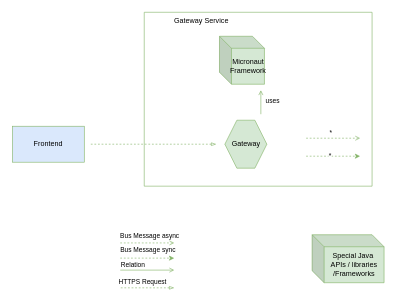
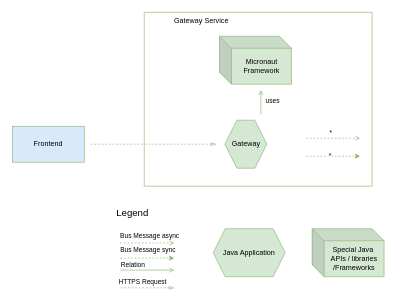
  <mxCell id="0" />
  <mxCell id="1" parent="0" />
  <mxCell id="2" value="" style="swimlane;startSize=0;fillColor=#d5e8d4;strokeColor=#82b366;" parent="1" vertex="1"><mxGeometry x="240" y="20" width="380" height="290" as="geometry" /></mxCell>
  <mxCell id="3" value="Gateway" style="shape=hexagon;perimeter=hexagonPerimeter2;whiteSpace=wrap;html=1;fixedSize=1;fillColor=#d5e8d4;strokeColor=#82b366;" parent="2" vertex="1"><mxGeometry x="134.5" y="180" width="70" height="80" as="geometry" /></mxCell>
- <mxCell id="4" value="Micronaut Framework" style="shape=cube;whiteSpace=wrap;html=1;boundedLbl=1;backgroundOutline=1;darkOpacity=0.05;darkOpacity2=0.1;fillColor=#d5e8d4;strokeColor=#82b366;" parent="2" vertex="1"><mxGeometry x="125.5" y="40" width="75" height="80" as="geometry" /></mxCell>
+ <mxCell id="4" value="Micronaut Framework" style="shape=cube;whiteSpace=wrap;html=1;boundedLbl=1;backgroundOutline=1;darkOpacity=0.05;darkOpacity2=0.1;fillColor=#d5e8d4;strokeColor=#82b366;" parent="2" vertex="1"><mxGeometry x="125.5" y="40" width="120" height="80" as="geometry" /></mxCell>
  <mxCell id="5" value="" style="endArrow=open;html=1;rounded=0;fillColor=#d5e8d4;strokeColor=#82b366;endFill=0;" parent="2" edge="1"><mxGeometry width="50" height="50" relative="1" as="geometry"><mxPoint x="194.5" y="170" as="sourcePoint" /><mxPoint x="194.5" y="130" as="targetPoint" /></mxGeometry></mxCell>
  <mxCell id="6" value="uses" style="edgeLabel;html=1;align=center;verticalAlign=middle;resizable=0;points=[];" parent="5" vertex="1" connectable="0"><mxGeometry x="-0.25" relative="1" as="geometry"><mxPoint x="19" y="-8" as="offset" /></mxGeometry></mxCell>
  <mxCell id="7" value="Gateway Service" style="text;html=1;align=center;verticalAlign=middle;resizable=0;points=[];autosize=1;strokeColor=none;fillColor=none;" parent="2" vertex="1"><mxGeometry x="40" width="110" height="30" as="geometry" /></mxCell>
  <mxCell id="8" value="" style="rounded=0;orthogonalLoop=1;jettySize=auto;html=1;dashed=1;endArrow=open;endFill=0;fillColor=#d5e8d4;strokeColor=#82b366;exitX=1;exitY=0.25;exitDx=0;exitDy=0;" edge="1" parent="2"><mxGeometry relative="1" as="geometry"><mxPoint x="270" y="210.0" as="sourcePoint" /><mxPoint x="360" y="210.0" as="targetPoint" /></mxGeometry></mxCell>
  <mxCell id="9" value="*" style="edgeLabel;html=1;align=center;verticalAlign=middle;resizable=0;points=[];" vertex="1" connectable="0" parent="8"><mxGeometry x="-0.171" y="-1" relative="1" as="geometry"><mxPoint x="3" y="-11" as="offset" /></mxGeometry></mxCell>
  <mxCell id="10" value="" style="rounded=0;orthogonalLoop=1;jettySize=auto;html=1;dashed=1;endArrow=classic;endFill=1;fillColor=#d5e8d4;strokeColor=#82b366;exitX=1;exitY=0.25;exitDx=0;exitDy=0;" edge="1" parent="2"><mxGeometry relative="1" as="geometry"><mxPoint x="270" y="240.0" as="sourcePoint" /><mxPoint x="360" y="240.0" as="targetPoint" /></mxGeometry></mxCell>
  <mxCell id="11" value="*" style="edgeLabel;html=1;align=center;verticalAlign=middle;resizable=0;points=[];" vertex="1" connectable="0" parent="10"><mxGeometry x="-0.133" y="2" relative="1" as="geometry"><mxPoint as="offset" /></mxGeometry></mxCell>
  <mxCell id="12" value="" style="rounded=0;orthogonalLoop=1;jettySize=auto;html=1;dashed=1;endArrow=open;endFill=0;fillColor=#d5e8d4;strokeColor=#82b366;exitX=1;exitY=0.25;exitDx=0;exitDy=0;" parent="1" edge="1"><mxGeometry relative="1" as="geometry"><mxPoint x="200" y="404.66" as="sourcePoint" /><mxPoint x="290" y="404.66" as="targetPoint" /></mxGeometry></mxCell>
  <mxCell id="13" value="Bus Message async" style="edgeLabel;html=1;align=center;verticalAlign=middle;resizable=0;points=[];" parent="12" connectable="0" vertex="1"><mxGeometry x="0.066" y="1" relative="1" as="geometry"><mxPoint y="-11" as="offset" /></mxGeometry></mxCell>
+ <mxCell id="14" value="Java Application" style="shape=hexagon;perimeter=hexagonPerimeter2;whiteSpace=wrap;html=1;fixedSize=1;fillColor=#d5e8d4;strokeColor=#82b366;" parent="1" vertex="1"><mxGeometry x="355" y="381" width="120" height="80" as="geometry" /></mxCell>
  <mxCell id="15" value="" style="endArrow=none;html=1;rounded=0;fillColor=#d5e8d4;strokeColor=#82b366;startArrow=open;startFill=0;endFill=0;" parent="1" edge="1"><mxGeometry width="50" height="50" relative="1" as="geometry"><mxPoint x="290" y="450" as="sourcePoint" /><mxPoint x="200" y="450" as="targetPoint" /></mxGeometry></mxCell>
  <mxCell id="16" value="Relation" style="edgeLabel;html=1;align=center;verticalAlign=middle;resizable=0;points=[];" parent="15" vertex="1" connectable="0"><mxGeometry x="0.085" y="-2" relative="1" as="geometry"><mxPoint x="-21" y="-8" as="offset" /></mxGeometry></mxCell>
- <mxCell id="18" value="Special Java&amp;nbsp; APIs / libraries /Frameworks" style="shape=cube;whiteSpace=wrap;html=1;boundedLbl=1;backgroundOutline=1;darkOpacity=0.05;darkOpacity2=0.1;fillColor=#d5e8d4;strokeColor=#82b366;" parent="1" vertex="1"><mxGeometry x="520" y="391" width="120" height="80" as="geometry" /></mxCell>
+ <mxCell id="17" value="Legend" style="text;html=1;align=center;verticalAlign=middle;resizable=0;points=[];autosize=1;strokeColor=none;fillColor=none;fontSize=16;" parent="1" vertex="1"><mxGeometry x="180" y="340" width="80" height="30" as="geometry" /></mxCell>
+ <mxCell id="18" value="Special Java&amp;nbsp; APIs / libraries /Frameworks" style="shape=cube;whiteSpace=wrap;html=1;boundedLbl=1;backgroundOutline=1;darkOpacity=0.05;darkOpacity2=0.1;fillColor=#d5e8d4;strokeColor=#82b366;" parent="1" vertex="1"><mxGeometry x="520" y="381" width="120" height="80" as="geometry" /></mxCell>
  <mxCell id="19" value="" style="endArrow=none;html=1;rounded=0;fillColor=#d5e8d4;strokeColor=#82b366;startArrow=blockThin;startFill=0;endFill=0;dashed=1;" edge="1" parent="1"><mxGeometry width="50" height="50" relative="1" as="geometry"><mxPoint x="290" y="479.52" as="sourcePoint" /><mxPoint x="200" y="479.52" as="targetPoint" /></mxGeometry></mxCell>
  <mxCell id="20" value="HTTPS Request" style="edgeLabel;html=1;align=center;verticalAlign=middle;resizable=0;points=[];" vertex="1" connectable="0" parent="19"><mxGeometry x="0.085" y="-2" relative="1" as="geometry"><mxPoint x="-5" y="-8" as="offset" /></mxGeometry></mxCell>
  <mxCell id="21" value="Frontend" style="rounded=0;whiteSpace=wrap;html=1;fillColor=#dae8fc;strokeColor=#82b366;" vertex="1" parent="1"><mxGeometry x="20" y="210" width="120" height="60" as="geometry" /></mxCell>
  <mxCell id="22" value="" style="endArrow=none;html=1;rounded=0;fillColor=#d5e8d4;strokeColor=#82b366;startArrow=blockThin;startFill=0;endFill=0;dashed=1;" edge="1" parent="1"><mxGeometry width="50" height="50" relative="1" as="geometry"><mxPoint x="360" y="240" as="sourcePoint" /><mxPoint x="150" y="240" as="targetPoint" /></mxGeometry></mxCell>
  <mxCell id="23" value="" style="rounded=0;orthogonalLoop=1;jettySize=auto;html=1;dashed=1;endArrow=classic;endFill=1;fillColor=#d5e8d4;strokeColor=#82b366;exitX=1;exitY=0.25;exitDx=0;exitDy=0;" edge="1" parent="1"><mxGeometry relative="1" as="geometry"><mxPoint x="200" y="430" as="sourcePoint" /><mxPoint x="290" y="430" as="targetPoint" /></mxGeometry></mxCell>
  <mxCell id="24" value="Bus Message sync" style="edgeLabel;html=1;align=center;verticalAlign=middle;resizable=0;points=[];" connectable="0" vertex="1" parent="23"><mxGeometry x="0.066" y="1" relative="1" as="geometry"><mxPoint x="-3" y="-14" as="offset" /></mxGeometry></mxCell>
